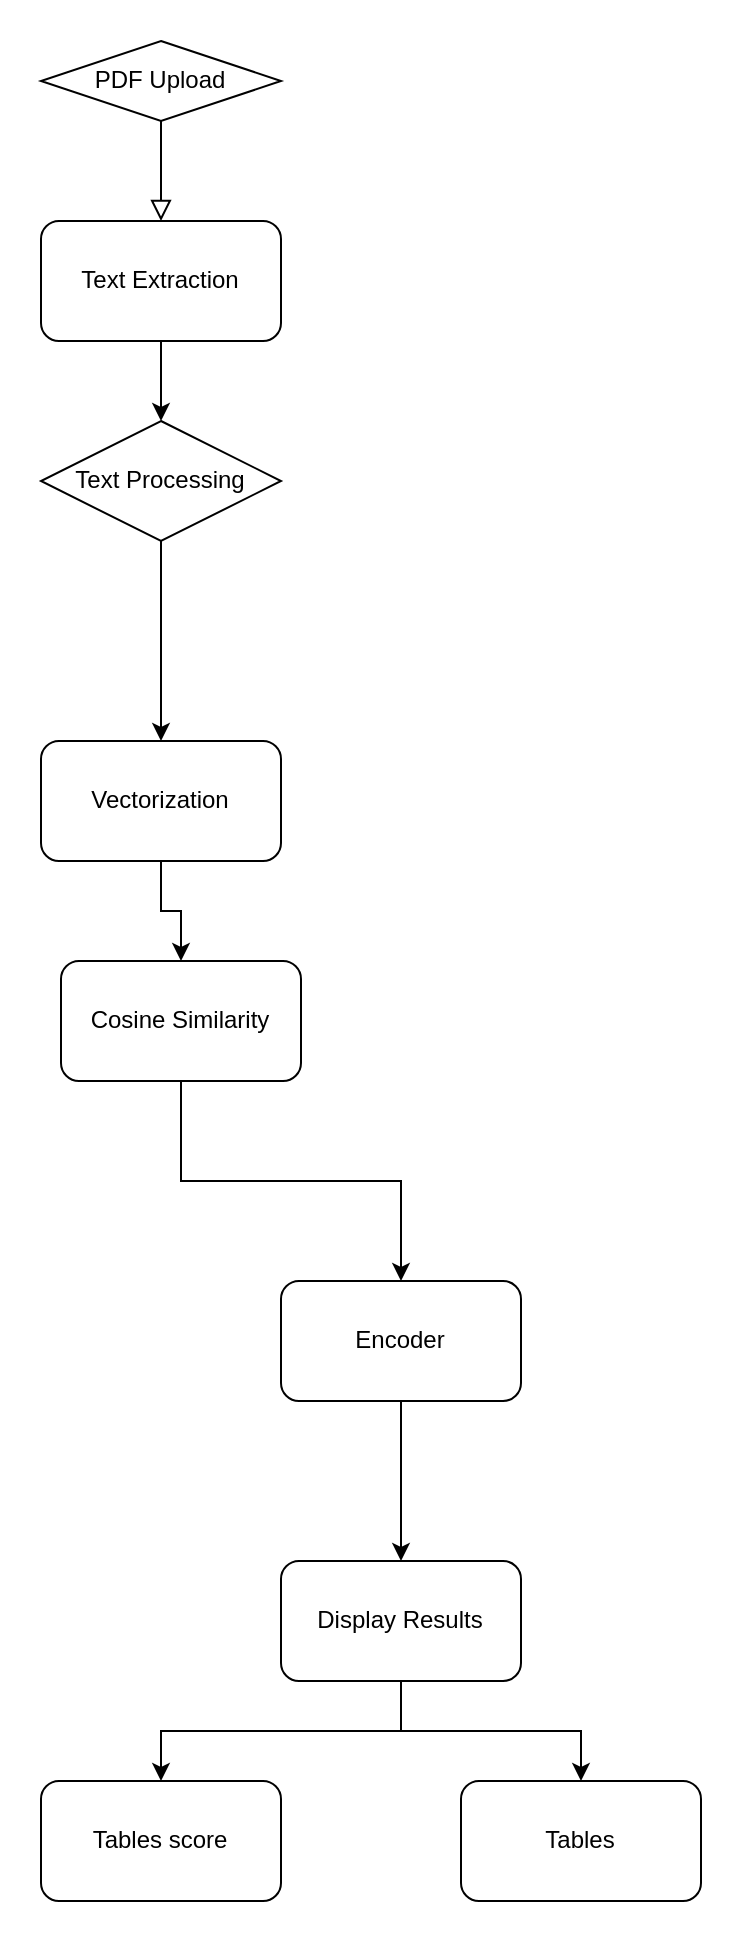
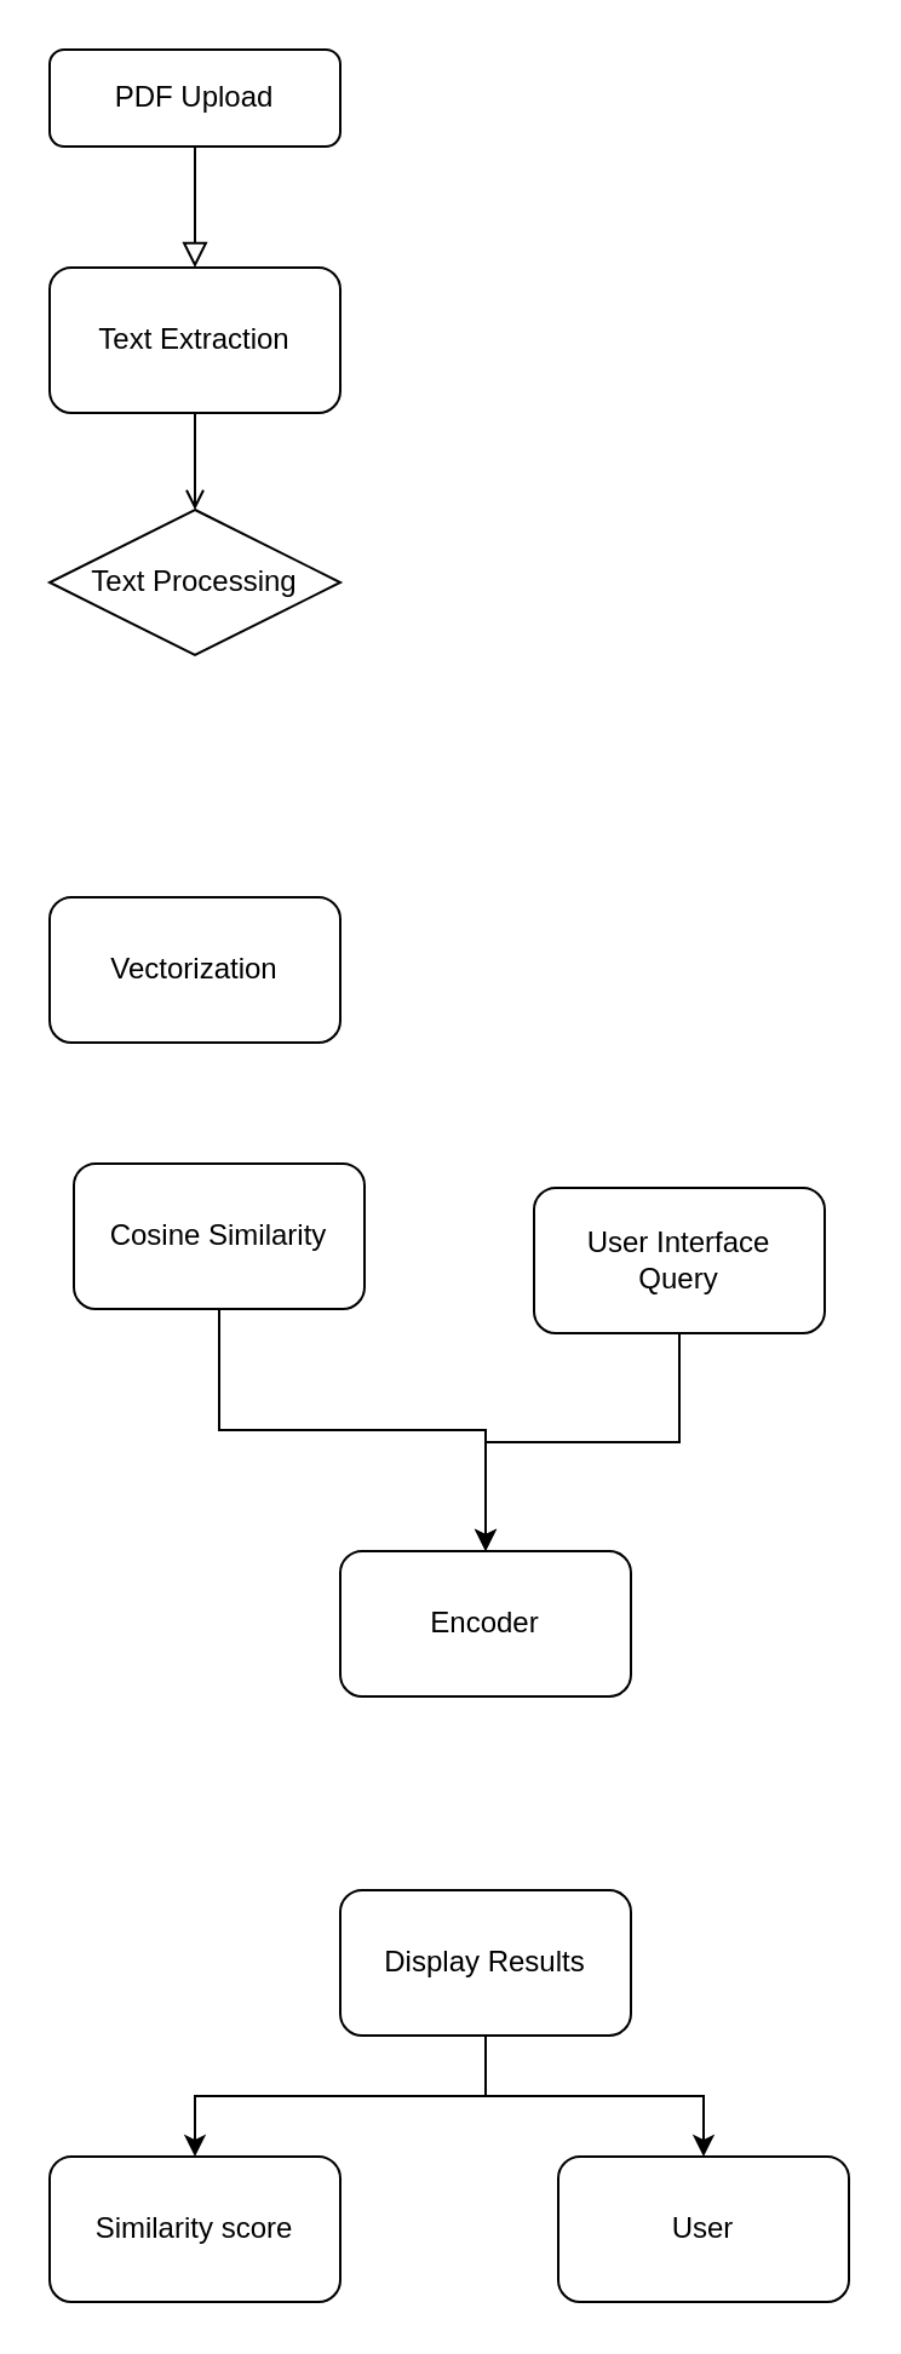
  <mxCell id="0" />
  <mxCell id="1" parent="0" />
  <mxCell id="2" value="" style="rounded=0;html=1;jettySize=auto;orthogonalLoop=1;fontSize=11;endArrow=block;endFill=0;endSize=8;strokeWidth=1;shadow=0;labelBackgroundColor=none;edgeStyle=orthogonalEdgeStyle;" parent="1" source="3" edge="1"><mxGeometry relative="1" as="geometry"><mxPoint x="80" y="110" as="targetPoint" /></mxGeometry></mxCell>
- <mxCell id="3" value="PDF Upload " style="rhombus;whiteSpace=wrap;html=1;fontSize=12;glass=0;strokeWidth=1;shadow=0;" parent="1" vertex="1"><mxGeometry x="20" y="20" width="120" height="40" as="geometry" /></mxCell>
- <mxCell id="4" style="edgeStyle=orthogonalEdgeStyle;rounded=0;orthogonalLoop=1;jettySize=auto;html=1;exitX=0.5;exitY=1;exitDx=0;exitDy=0;" edge="1" parent="1" source="5" target="7"><mxGeometry relative="1" as="geometry"><mxPoint x="80" y="240" as="targetPoint" /></mxGeometry></mxCell>
+ <mxCell id="3" value="PDF Upload " style="rounded=1;whiteSpace=wrap;html=1;fontSize=12;glass=0;strokeWidth=1;shadow=0;" parent="1" vertex="1"><mxGeometry x="20" y="20" width="120" height="40" as="geometry" /></mxCell>
+ <mxCell id="4" style="edgeStyle=orthogonalEdgeStyle;rounded=0;orthogonalLoop=1;jettySize=auto;html=1;exitX=0.5;exitY=1;exitDx=0;exitDy=0;endArrow=open;" edge="1" parent="1" source="5" target="7"><mxGeometry relative="1" as="geometry"><mxPoint x="80" y="240" as="targetPoint" /></mxGeometry></mxCell>
  <mxCell id="5" value="Text Extraction" style="rounded=1;whiteSpace=wrap;html=1;" vertex="1" parent="1"><mxGeometry x="20" y="110" width="120" height="60" as="geometry" /></mxCell>
- <mxCell id="6" value="" style="edgeStyle=orthogonalEdgeStyle;rounded=0;orthogonalLoop=1;jettySize=auto;html=1;" edge="1" parent="1" source="7" target="9"><mxGeometry relative="1" as="geometry" /></mxCell>
  <mxCell id="7" value="Text Processing" style="rhombus;whiteSpace=wrap;html=1;" vertex="1" parent="1"><mxGeometry x="20" y="210" width="120" height="60" as="geometry" /></mxCell>
- <mxCell id="8" value="" style="edgeStyle=orthogonalEdgeStyle;rounded=0;orthogonalLoop=1;jettySize=auto;html=1;" edge="1" parent="1" source="9" target="11"><mxGeometry relative="1" as="geometry" /></mxCell>
  <mxCell id="9" value="Vectorization" style="whiteSpace=wrap;html=1;rounded=1;" vertex="1" parent="1"><mxGeometry x="20" y="370" width="120" height="60" as="geometry" /></mxCell>
  <mxCell id="10" value="" style="edgeStyle=orthogonalEdgeStyle;rounded=0;orthogonalLoop=1;jettySize=auto;html=1;" edge="1" parent="1" source="11" target="15"><mxGeometry relative="1" as="geometry" /></mxCell>
  <mxCell id="11" value="Cosine Similarity" style="whiteSpace=wrap;html=1;rounded=1;" vertex="1" parent="1"><mxGeometry x="30" y="480" width="120" height="60" as="geometry" /></mxCell>
- <mxCell id="14" value="" style="edgeStyle=orthogonalEdgeStyle;rounded=0;orthogonalLoop=1;jettySize=auto;html=1;" edge="1" parent="1" source="15" target="18"><mxGeometry relative="1" as="geometry" /></mxCell>
+ <mxCell id="12" style="edgeStyle=orthogonalEdgeStyle;rounded=0;orthogonalLoop=1;jettySize=auto;html=1;entryX=0.5;entryY=0;entryDx=0;entryDy=0;" edge="1" parent="1" source="13" target="15"><mxGeometry relative="1" as="geometry" /></mxCell>
+ <mxCell id="13" value="User Interface&lt;br&gt;Query" style="rounded=1;whiteSpace=wrap;html=1;" vertex="1" parent="1"><mxGeometry x="220" y="490" width="120" height="60" as="geometry" /></mxCell>
  <mxCell id="15" value="Encoder" style="whiteSpace=wrap;html=1;rounded=1;" vertex="1" parent="1"><mxGeometry x="140" y="640" width="120" height="60" as="geometry" /></mxCell>
  <mxCell id="16" value="" style="edgeStyle=orthogonalEdgeStyle;rounded=0;orthogonalLoop=1;jettySize=auto;html=1;" edge="1" parent="1" source="18" target="19"><mxGeometry relative="1" as="geometry" /></mxCell>
  <mxCell id="17" style="edgeStyle=orthogonalEdgeStyle;rounded=0;orthogonalLoop=1;jettySize=auto;html=1;exitX=0.5;exitY=1;exitDx=0;exitDy=0;" edge="1" parent="1" source="18" target="20"><mxGeometry relative="1" as="geometry" /></mxCell>
  <mxCell id="18" value="Display Results" style="whiteSpace=wrap;html=1;rounded=1;" vertex="1" parent="1"><mxGeometry x="140" y="780" width="120" height="60" as="geometry" /></mxCell>
- <mxCell id="19" value="Tables score" style="whiteSpace=wrap;html=1;rounded=1;" vertex="1" parent="1"><mxGeometry x="20" y="890" width="120" height="60" as="geometry" /></mxCell>
- <mxCell id="20" value="Tables" style="rounded=1;whiteSpace=wrap;html=1;" vertex="1" parent="1"><mxGeometry x="230" y="890" width="120" height="60" as="geometry" /></mxCell>
+ <mxCell id="19" value="Similarity score" style="whiteSpace=wrap;html=1;rounded=1;" vertex="1" parent="1"><mxGeometry x="20" y="890" width="120" height="60" as="geometry" /></mxCell>
+ <mxCell id="20" value="User" style="rounded=1;whiteSpace=wrap;html=1;" vertex="1" parent="1"><mxGeometry x="230" y="890" width="120" height="60" as="geometry" /></mxCell>
